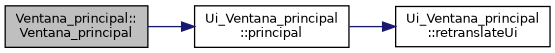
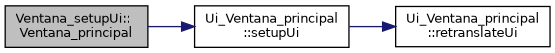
  digraph {
    rankdir=LR
    node [color=black fillcolor=white fontname=Helvetica fontsize=10 shape=record style=filled]
    edge [color=midnightblue fontname=Helvetica fontsize=10 labelfontname=Helvetica labelfontsize=10 style=solid]
-   n1 [fillcolor=grey75 fontcolor=black height=0.2 label="Ventana_principal::\lVentana_principal" width=0.4]
-   n2 [height=0.2 label="Ui_Ventana_principal\l::principal" width=0.4]
+   n1 [fillcolor=grey75 fontcolor=black height=0.2 label="Ventana_setupUi::\lVentana_principal" width=0.4]
+   n2 [height=0.2 label="Ui_Ventana_principal\l::setupUi" width=0.4]
    n3 [height=0.2 label="Ui_Ventana_principal\l::retranslateUi" width=0.4]
    n1 -> n2
    n2 -> n3
  }
